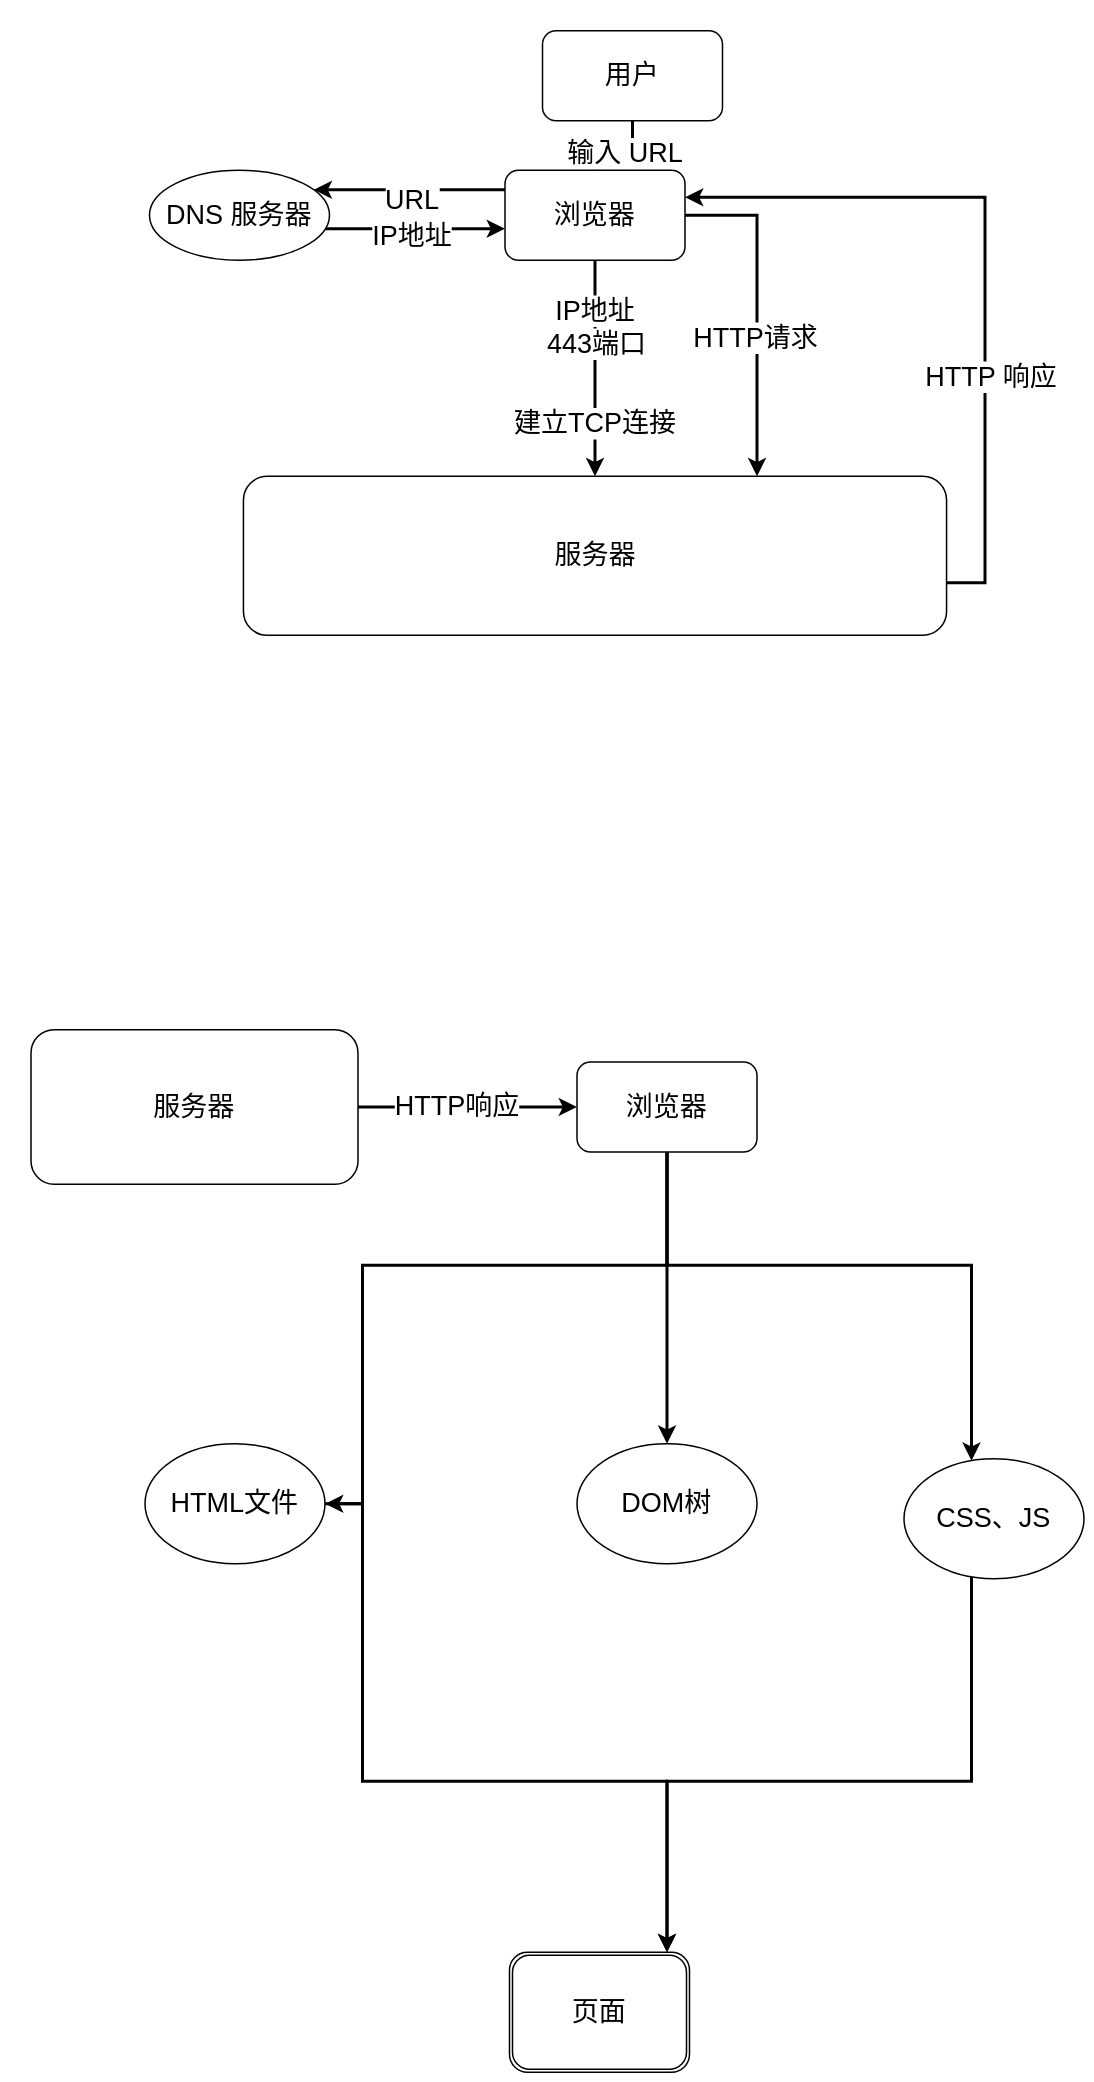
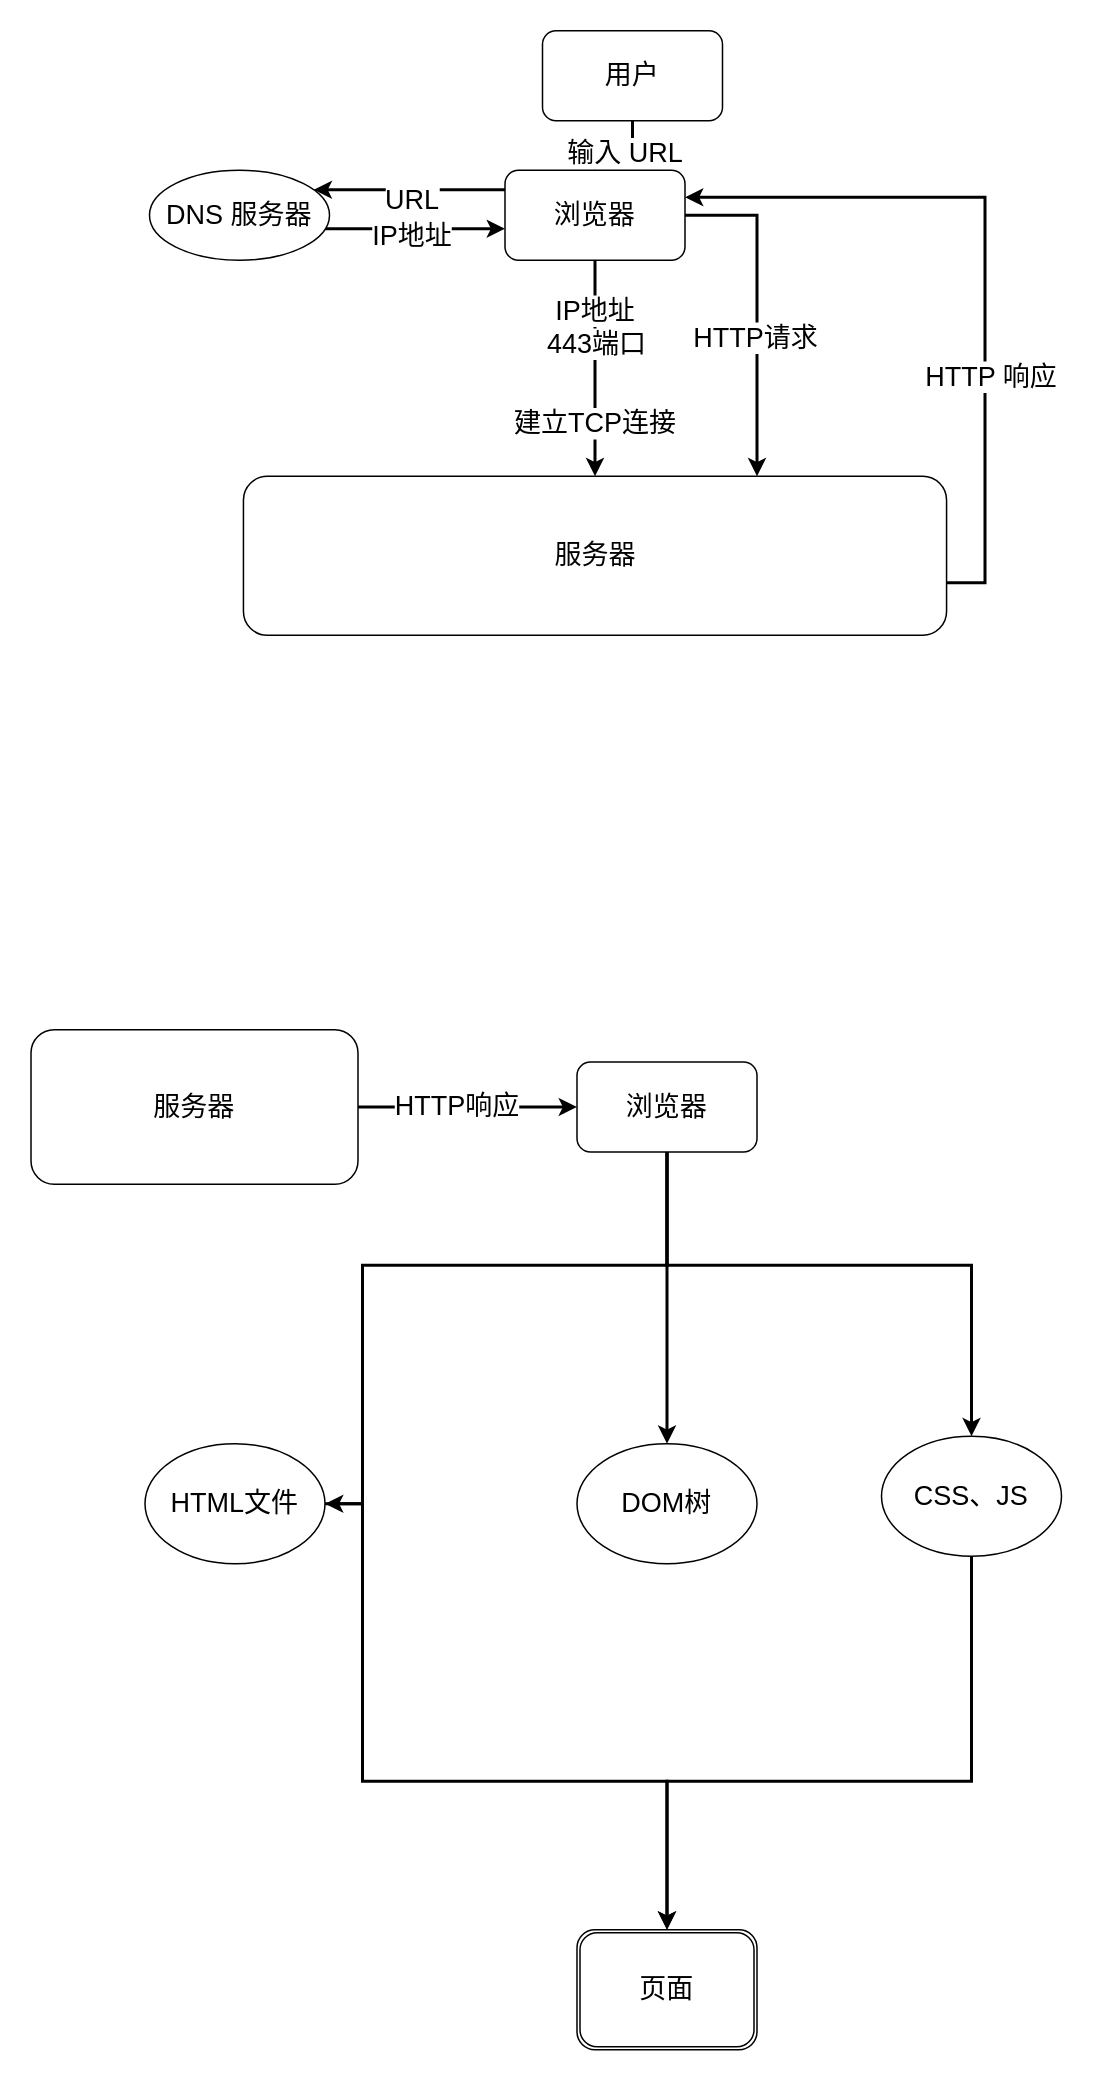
  <mxCell id="0" />
  <mxCell id="1" parent="0" />
  <mxCell id="2" style="edgeStyle=orthogonalEdgeStyle;rounded=0;orthogonalLoop=1;jettySize=auto;html=1;strokeColor=default;strokeWidth=2;align=center;verticalAlign=middle;fontFamily=Helvetica;fontSize=18;fontColor=default;labelBackgroundColor=default;endArrow=classic;" edge="1" parent="1" source="4" target="13"><mxGeometry relative="1" as="geometry" /></mxCell>
  <mxCell id="3" value="输入 URL" style="edgeLabel;html=1;align=center;verticalAlign=middle;resizable=0;points=[];rounded=0;strokeColor=default;fontFamily=Helvetica;fontSize=18;fontColor=default;labelBackgroundColor=default;fillColor=default;" vertex="1" connectable="0" parent="2"><mxGeometry x="-0.097" y="1" relative="1" as="geometry"><mxPoint as="offset" /></mxGeometry></mxCell>
  <mxCell id="4" value="用户" style="rounded=1;whiteSpace=wrap;html=1;strokeColor=default;align=center;verticalAlign=middle;fontFamily=Helvetica;fontSize=18;fontColor=default;labelBackgroundColor=default;fillColor=default;" vertex="1" parent="1"><mxGeometry x="361" y="20" width="120" height="60" as="geometry" /></mxCell>
  <mxCell id="5" style="edgeStyle=orthogonalEdgeStyle;rounded=0;orthogonalLoop=1;jettySize=auto;html=1;strokeColor=default;strokeWidth=2;align=center;verticalAlign=middle;fontFamily=Helvetica;fontSize=18;fontColor=default;labelBackgroundColor=default;endArrow=classic;" edge="1" parent="1" source="13" target="16"><mxGeometry relative="1" as="geometry"><Array as="points"><mxPoint x="255" y="126" /><mxPoint x="255" y="126" /></Array></mxGeometry></mxCell>
  <mxCell id="6" value="URL" style="edgeLabel;html=1;align=center;verticalAlign=middle;resizable=0;points=[];rounded=0;strokeColor=default;fontFamily=Helvetica;fontSize=18;fontColor=default;labelBackgroundColor=default;fillColor=default;" vertex="1" connectable="0" parent="5"><mxGeometry x="-0.009" y="6" relative="1" as="geometry"><mxPoint as="offset" /></mxGeometry></mxCell>
  <mxCell id="7" style="edgeStyle=orthogonalEdgeStyle;rounded=0;orthogonalLoop=1;jettySize=auto;html=1;strokeColor=default;strokeWidth=2;align=center;verticalAlign=middle;fontFamily=Helvetica;fontSize=18;fontColor=default;labelBackgroundColor=default;endArrow=classic;" edge="1" parent="1" source="13" target="19"><mxGeometry relative="1" as="geometry" /></mxCell>
  <mxCell id="8" value="IP地址" style="edgeLabel;html=1;align=center;verticalAlign=middle;resizable=0;points=[];rounded=0;strokeColor=default;fontFamily=Helvetica;fontSize=18;fontColor=default;labelBackgroundColor=default;fillColor=default;" vertex="1" connectable="0" parent="7"><mxGeometry x="-0.749" y="-4" relative="1" as="geometry"><mxPoint x="3" y="15" as="offset" /></mxGeometry></mxCell>
  <mxCell id="9" value="443端口" style="edgeLabel;html=1;align=center;verticalAlign=middle;resizable=0;points=[];rounded=0;strokeColor=default;fontFamily=Helvetica;fontSize=18;fontColor=default;labelBackgroundColor=default;fillColor=default;" vertex="1" connectable="0" parent="7"><mxGeometry x="0.187" relative="1" as="geometry"><mxPoint y="-30" as="offset" /></mxGeometry></mxCell>
  <mxCell id="10" value="建立TCP连接" style="edgeLabel;html=1;align=center;verticalAlign=middle;resizable=0;points=[];rounded=0;strokeColor=default;fontFamily=Helvetica;fontSize=18;fontColor=default;labelBackgroundColor=default;fillColor=default;" vertex="1" connectable="0" parent="7"><mxGeometry x="0.498" y="-1" relative="1" as="geometry"><mxPoint as="offset" /></mxGeometry></mxCell>
  <mxCell id="11" style="edgeStyle=orthogonalEdgeStyle;rounded=0;orthogonalLoop=1;jettySize=auto;html=1;strokeColor=default;strokeWidth=2;align=center;verticalAlign=middle;fontFamily=Helvetica;fontSize=18;fontColor=default;labelBackgroundColor=default;endArrow=classic;" edge="1" parent="1" source="13" target="19"><mxGeometry relative="1" as="geometry"><mxPoint x="503" y="287" as="targetPoint" /><Array as="points"><mxPoint x="504" y="143" /></Array></mxGeometry></mxCell>
  <mxCell id="12" value="HTTP请求" style="edgeLabel;html=1;align=center;verticalAlign=middle;resizable=0;points=[];rounded=0;strokeColor=default;fontFamily=Helvetica;fontSize=18;fontColor=default;labelBackgroundColor=default;fillColor=default;" vertex="1" connectable="0" parent="11"><mxGeometry x="0.16" y="-2" relative="1" as="geometry"><mxPoint as="offset" /></mxGeometry></mxCell>
  <mxCell id="13" value="浏览器" style="rounded=1;whiteSpace=wrap;html=1;strokeColor=default;align=center;verticalAlign=middle;fontFamily=Helvetica;fontSize=18;fontColor=default;labelBackgroundColor=default;fillColor=default;" vertex="1" parent="1"><mxGeometry x="336" y="113" width="120" height="60" as="geometry" /></mxCell>
  <mxCell id="14" style="edgeStyle=orthogonalEdgeStyle;rounded=0;orthogonalLoop=1;jettySize=auto;html=1;strokeColor=default;strokeWidth=2;align=center;verticalAlign=middle;fontFamily=Helvetica;fontSize=18;fontColor=default;labelBackgroundColor=default;endArrow=classic;" edge="1" parent="1" source="16" target="13"><mxGeometry relative="1" as="geometry"><Array as="points"><mxPoint x="296" y="152" /><mxPoint x="296" y="152" /></Array></mxGeometry></mxCell>
  <mxCell id="15" value="IP地址" style="edgeLabel;html=1;align=center;verticalAlign=middle;resizable=0;points=[];rounded=0;strokeColor=default;fontFamily=Helvetica;fontSize=18;fontColor=default;labelBackgroundColor=default;fillColor=default;" vertex="1" connectable="0" parent="14"><mxGeometry x="-0.043" y="-4" relative="1" as="geometry"><mxPoint as="offset" /></mxGeometry></mxCell>
  <mxCell id="16" value="DNS 服务器" style="ellipse;whiteSpace=wrap;html=1;strokeColor=default;align=center;verticalAlign=middle;fontFamily=Helvetica;fontSize=18;fontColor=default;labelBackgroundColor=default;fillColor=default;" vertex="1" parent="1"><mxGeometry x="99" y="113" width="120" height="60" as="geometry" /></mxCell>
  <mxCell id="17" style="edgeStyle=orthogonalEdgeStyle;rounded=0;orthogonalLoop=1;jettySize=auto;html=1;strokeColor=default;strokeWidth=2;align=center;verticalAlign=middle;fontFamily=Helvetica;fontSize=18;fontColor=default;labelBackgroundColor=default;endArrow=classic;" edge="1" parent="1"><mxGeometry relative="1" as="geometry"><mxPoint x="456" y="131" as="targetPoint" /><mxPoint x="630.38" y="388" as="sourcePoint" /><Array as="points"><mxPoint x="656" y="388" /><mxPoint x="656" y="131" /></Array></mxGeometry></mxCell>
  <mxCell id="18" value="HTTP 响应" style="edgeLabel;html=1;align=center;verticalAlign=middle;resizable=0;points=[];rounded=0;strokeColor=default;fontFamily=Helvetica;fontSize=18;fontColor=default;labelBackgroundColor=default;fillColor=default;" vertex="1" connectable="0" parent="17"><mxGeometry x="-0.326" y="-3" relative="1" as="geometry"><mxPoint as="offset" /></mxGeometry></mxCell>
  <mxCell id="19" value="服务器" style="rounded=1;whiteSpace=wrap;html=1;strokeColor=default;align=center;verticalAlign=middle;fontFamily=Helvetica;fontSize=18;fontColor=default;labelBackgroundColor=default;fillColor=default;" vertex="1" parent="1"><mxGeometry x="161.63" y="317" width="468.75" height="106" as="geometry" /></mxCell>
  <mxCell id="20" value="" style="edgeStyle=orthogonalEdgeStyle;rounded=0;orthogonalLoop=1;jettySize=auto;html=1;strokeColor=default;strokeWidth=2;align=center;verticalAlign=middle;fontFamily=Helvetica;fontSize=18;fontColor=default;labelBackgroundColor=default;endArrow=classic;" edge="1" parent="1" source="22" target="26"><mxGeometry relative="1" as="geometry" /></mxCell>
  <mxCell id="21" value="HTTP响应" style="edgeLabel;html=1;align=center;verticalAlign=middle;resizable=0;points=[];rounded=0;strokeColor=default;fontFamily=Helvetica;fontSize=18;fontColor=default;labelBackgroundColor=default;fillColor=default;" vertex="1" connectable="0" parent="20"><mxGeometry x="-0.107" y="2" relative="1" as="geometry"><mxPoint y="1" as="offset" /></mxGeometry></mxCell>
  <mxCell id="22" value="服务器" style="rounded=1;whiteSpace=wrap;html=1;strokeColor=default;align=center;verticalAlign=middle;fontFamily=Helvetica;fontSize=18;fontColor=default;labelBackgroundColor=default;fillColor=default;" vertex="1" parent="1"><mxGeometry x="20" y="686" width="218" height="103" as="geometry" /></mxCell>
  <mxCell id="23" style="edgeStyle=orthogonalEdgeStyle;rounded=0;orthogonalLoop=1;jettySize=auto;html=1;strokeColor=default;strokeWidth=2;align=center;verticalAlign=middle;fontFamily=Helvetica;fontSize=18;fontColor=default;labelBackgroundColor=default;endArrow=classic;" edge="1" parent="1" source="26" target="29"><mxGeometry relative="1" as="geometry" /></mxCell>
  <mxCell id="24" style="edgeStyle=orthogonalEdgeStyle;rounded=0;orthogonalLoop=1;jettySize=auto;html=1;strokeColor=default;strokeWidth=2;align=center;verticalAlign=middle;fontFamily=Helvetica;fontSize=18;fontColor=default;labelBackgroundColor=default;endArrow=classic;" edge="1" parent="1" source="26" target="28"><mxGeometry relative="1" as="geometry"><Array as="points"><mxPoint x="444" y="843" /><mxPoint x="241" y="843" /></Array></mxGeometry></mxCell>
  <mxCell id="25" style="edgeStyle=orthogonalEdgeStyle;rounded=0;orthogonalLoop=1;jettySize=auto;html=1;strokeColor=default;strokeWidth=2;align=center;verticalAlign=middle;fontFamily=Helvetica;fontSize=18;fontColor=default;labelBackgroundColor=default;endArrow=classic;" edge="1" parent="1" source="26" target="31"><mxGeometry relative="1" as="geometry"><Array as="points"><mxPoint x="444" y="843" /><mxPoint x="647" y="843" /></Array></mxGeometry></mxCell>
  <mxCell id="26" value="浏览器" style="rounded=1;whiteSpace=wrap;html=1;strokeColor=default;align=center;verticalAlign=middle;fontFamily=Helvetica;fontSize=18;fontColor=default;labelBackgroundColor=default;fillColor=default;" vertex="1" parent="1"><mxGeometry x="384" y="707.5" width="120" height="60" as="geometry" /></mxCell>
  <mxCell id="27" style="edgeStyle=orthogonalEdgeStyle;rounded=0;orthogonalLoop=1;jettySize=auto;html=1;strokeColor=default;strokeWidth=2;align=center;verticalAlign=middle;fontFamily=Helvetica;fontSize=18;fontColor=default;labelBackgroundColor=default;endArrow=classic;" edge="1" parent="1" source="28" target="32"><mxGeometry relative="1" as="geometry"><Array as="points"><mxPoint x="241" y="1187" /><mxPoint x="444" y="1187" /></Array></mxGeometry></mxCell>
  <mxCell id="28" value="HTML文件" style="ellipse;whiteSpace=wrap;html=1;rounded=0;strokeColor=default;align=center;verticalAlign=middle;fontFamily=Helvetica;fontSize=18;fontColor=default;labelBackgroundColor=default;fillColor=default;" vertex="1" parent="1"><mxGeometry x="96" y="962" width="120" height="80" as="geometry" /></mxCell>
  <mxCell id="29" value="DOM树" style="ellipse;whiteSpace=wrap;html=1;rounded=0;strokeColor=default;align=center;verticalAlign=middle;fontFamily=Helvetica;fontSize=18;fontColor=default;labelBackgroundColor=default;fillColor=default;" vertex="1" parent="1"><mxGeometry x="384" y="962" width="120" height="80" as="geometry" /></mxCell>
  <mxCell id="30" style="edgeStyle=orthogonalEdgeStyle;rounded=0;orthogonalLoop=1;jettySize=auto;html=1;strokeColor=default;strokeWidth=2;align=center;verticalAlign=middle;fontFamily=Helvetica;fontSize=18;fontColor=default;labelBackgroundColor=default;endArrow=classic;" edge="1" parent="1" source="31" target="32"><mxGeometry relative="1" as="geometry"><Array as="points"><mxPoint x="647" y="1187" /><mxPoint x="444" y="1187" /></Array></mxGeometry></mxCell>
- <mxCell id="31" value="CSS、JS" style="ellipse;whiteSpace=wrap;html=1;rounded=0;strokeColor=default;align=center;verticalAlign=middle;fontFamily=Helvetica;fontSize=18;fontColor=default;labelBackgroundColor=default;fillColor=default;" vertex="1" parent="1"><mxGeometry x="602" y="972" width="120" height="80" as="geometry" /></mxCell>
- <mxCell id="32" value="页面" style="shape=ext;double=1;rounded=1;whiteSpace=wrap;html=1;strokeColor=default;align=center;verticalAlign=middle;fontFamily=Helvetica;fontSize=18;fontColor=default;labelBackgroundColor=default;fillColor=default;" vertex="1" parent="1"><mxGeometry x="339" y="1301" width="120" height="80" as="geometry" /></mxCell>
+ <mxCell id="31" value="CSS、JS" style="ellipse;whiteSpace=wrap;html=1;rounded=0;strokeColor=default;align=center;verticalAlign=middle;fontFamily=Helvetica;fontSize=18;fontColor=default;labelBackgroundColor=default;fillColor=default;" vertex="1" parent="1"><mxGeometry x="587" y="957" width="120" height="80" as="geometry" /></mxCell>
+ <mxCell id="32" value="页面" style="shape=ext;double=1;rounded=1;whiteSpace=wrap;html=1;strokeColor=default;align=center;verticalAlign=middle;fontFamily=Helvetica;fontSize=18;fontColor=default;labelBackgroundColor=default;fillColor=default;" vertex="1" parent="1"><mxGeometry x="384" y="1286" width="120" height="80" as="geometry" /></mxCell>
